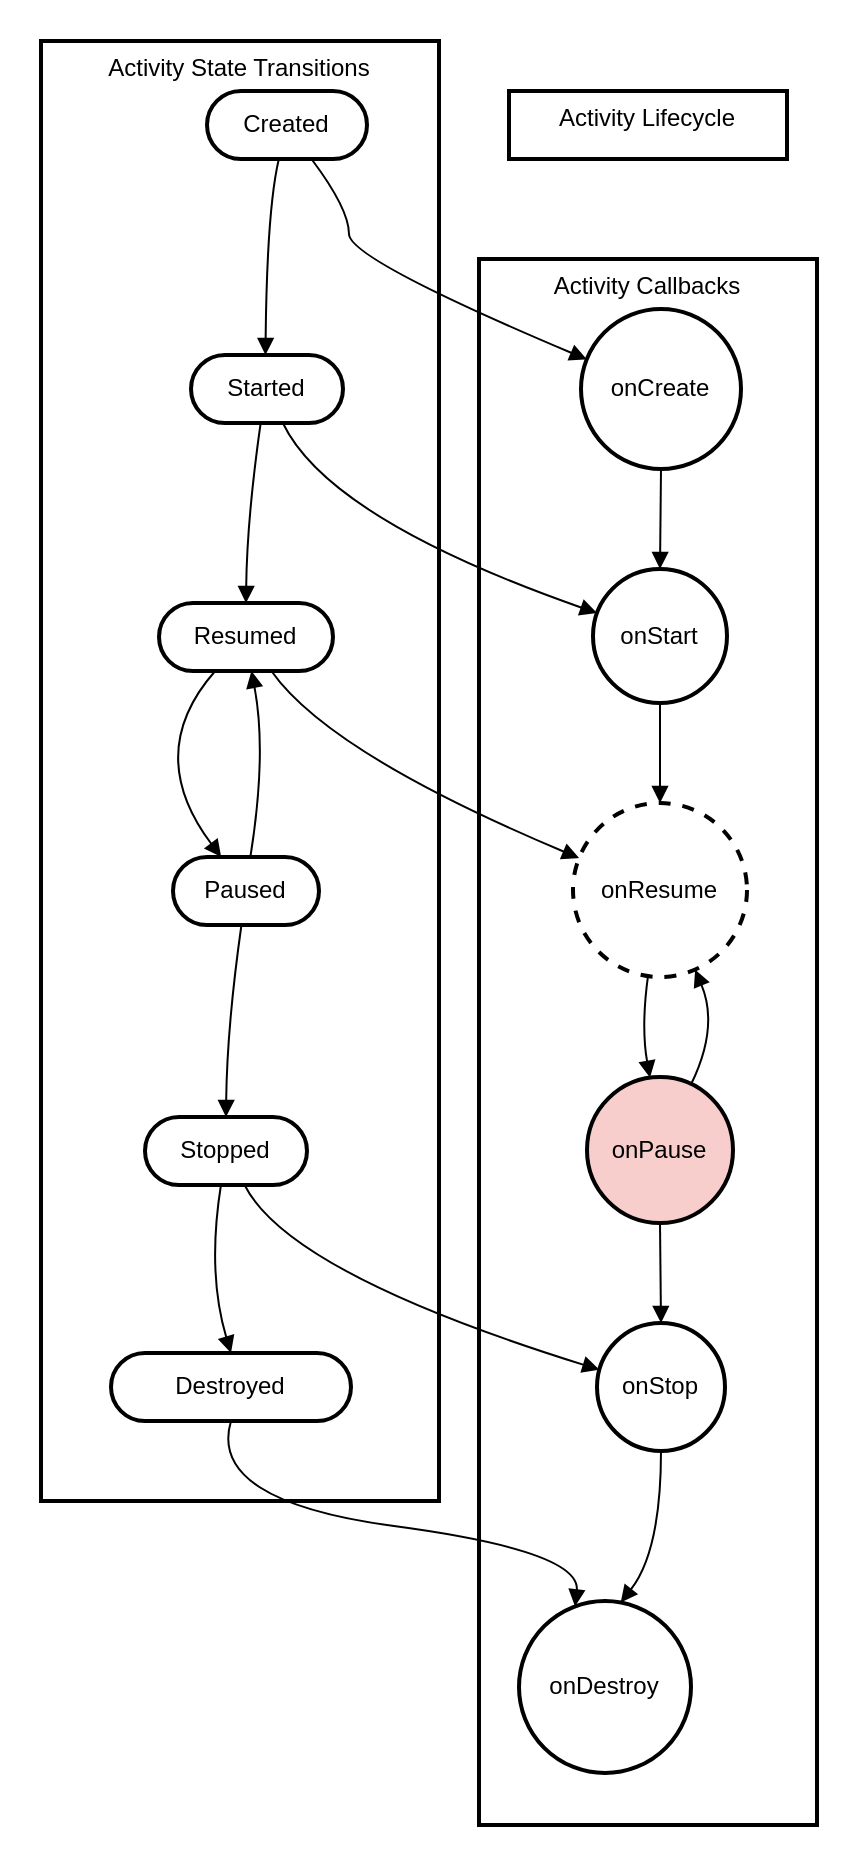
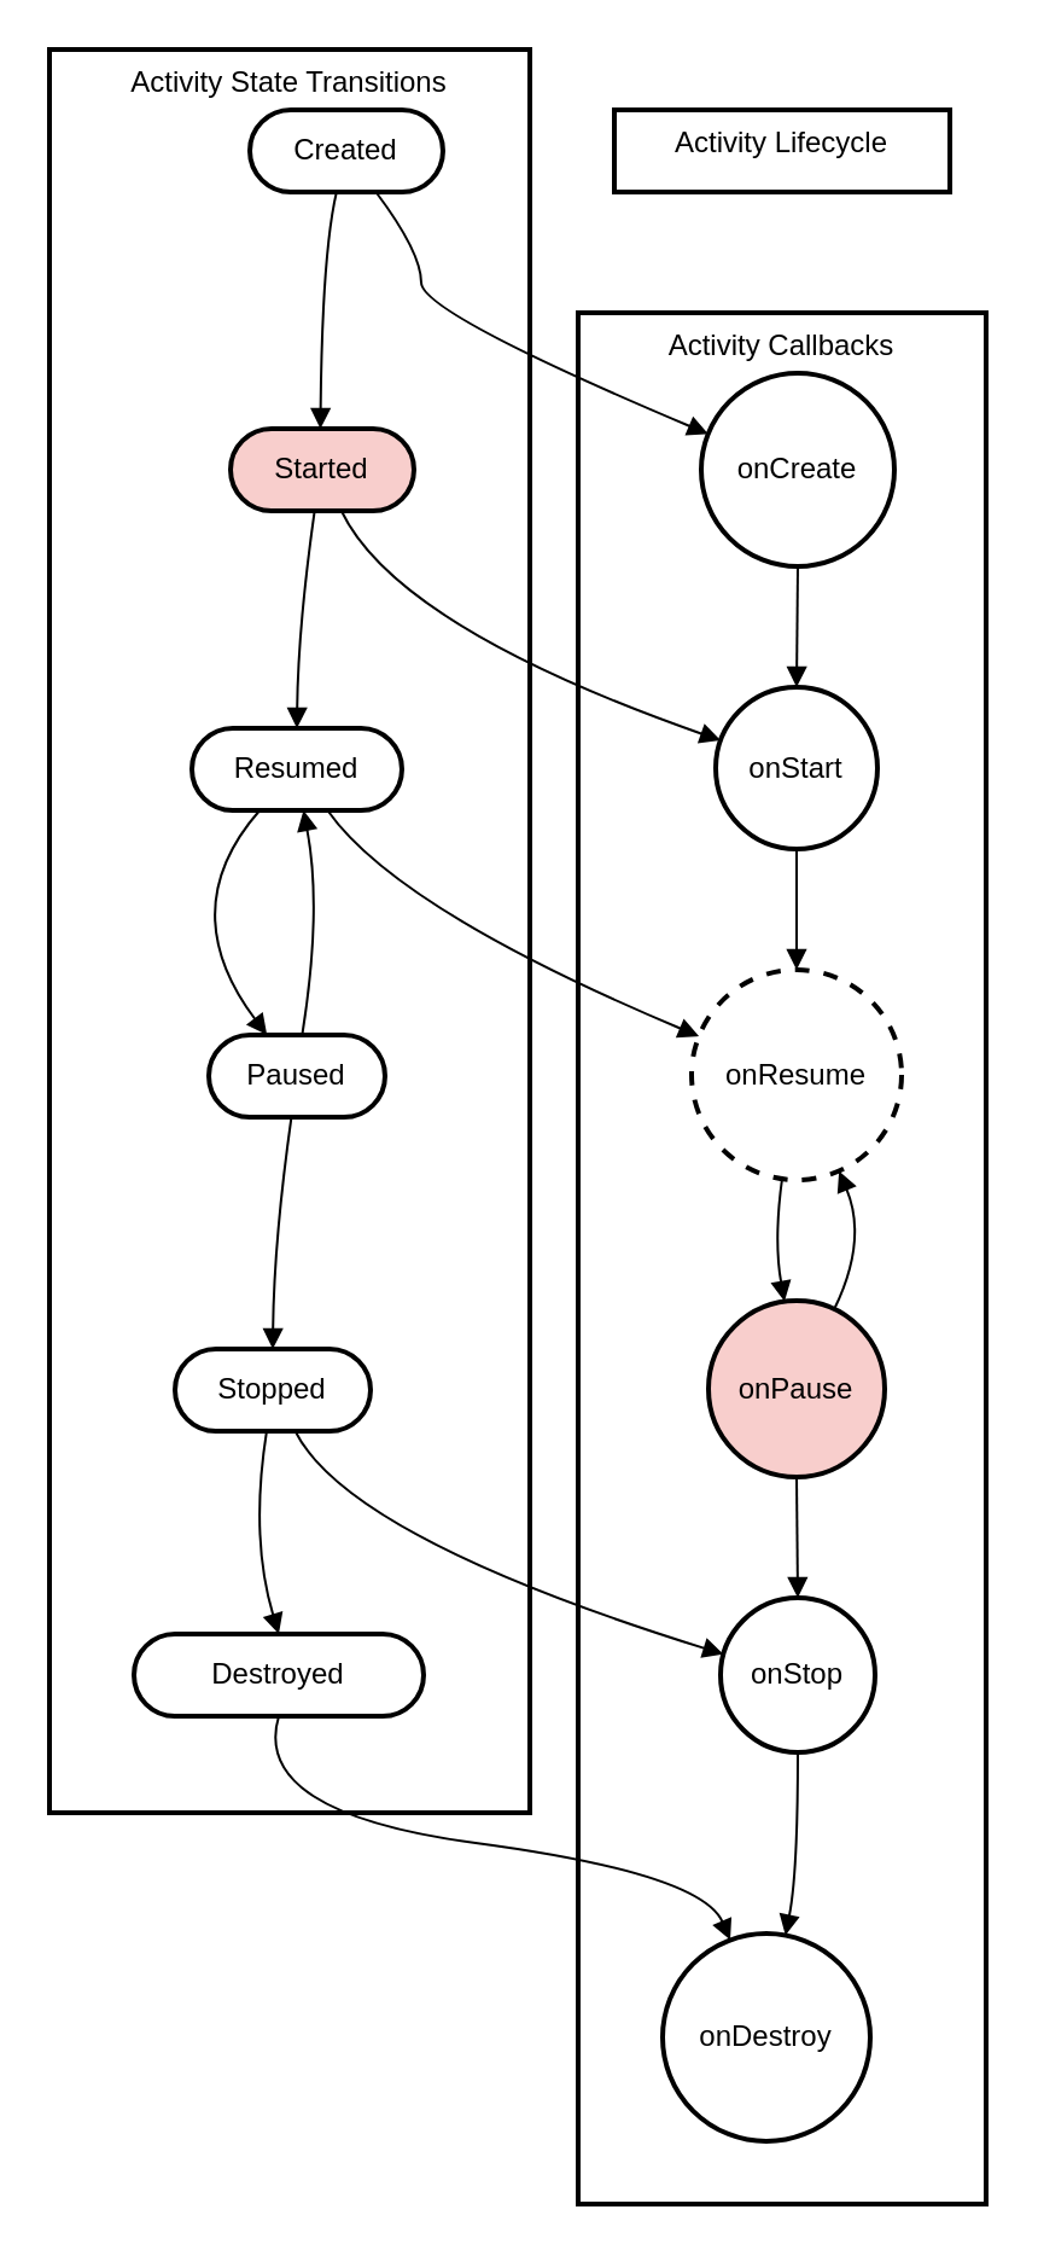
  <mxCell id="0" />
  <mxCell id="1" parent="0" />
  <mxCell id="2" value="Activity Callbacks" style="whiteSpace=wrap;strokeWidth=2;verticalAlign=top;" vertex="1" parent="1"><mxGeometry x="239" y="129" width="169" height="783" as="geometry" /></mxCell>
  <mxCell id="3" value="onCreate" style="ellipse;aspect=fixed;strokeWidth=2;whiteSpace=wrap;" vertex="1" parent="1"><mxGeometry x="290" y="154" width="80" height="80" as="geometry" /></mxCell>
  <mxCell id="4" value="onStart" style="ellipse;aspect=fixed;strokeWidth=2;whiteSpace=wrap;" vertex="1" parent="1"><mxGeometry x="296" y="284" width="67" height="67" as="geometry" /></mxCell>
  <mxCell id="5" value="onResume" style="ellipse;aspect=fixed;strokeWidth=2;whiteSpace=wrap;dashed=1;" vertex="1" parent="1"><mxGeometry x="286" y="401" width="87" height="87" as="geometry" /></mxCell>
  <mxCell id="6" value="onPause" style="ellipse;aspect=fixed;strokeWidth=2;whiteSpace=wrap;fillColor=#f8cecc;" vertex="1" parent="1"><mxGeometry x="293" y="538" width="73" height="73" as="geometry" /></mxCell>
  <mxCell id="7" value="onStop" style="ellipse;aspect=fixed;strokeWidth=2;whiteSpace=wrap;" vertex="1" parent="1"><mxGeometry x="298" y="661" width="64" height="64" as="geometry" /></mxCell>
- <mxCell id="8" value="onDestroy" style="ellipse;aspect=fixed;strokeWidth=2;whiteSpace=wrap;" vertex="1" parent="1"><mxGeometry x="259" y="800" width="86" height="86" as="geometry" /></mxCell>
+ <mxCell id="8" value="onDestroy" style="ellipse;aspect=fixed;strokeWidth=2;whiteSpace=wrap;" vertex="1" parent="1"><mxGeometry x="274" y="800" width="86" height="86" as="geometry" /></mxCell>
  <mxCell id="9" value="Activity State Transitions" style="whiteSpace=wrap;strokeWidth=2;verticalAlign=top;" vertex="1" parent="1"><mxGeometry width="199" height="730" as="geometry" x="20" y="20" /></mxCell>
  <mxCell id="10" value="Created" style="rounded=1;whiteSpace=wrap;arcSize=50;strokeWidth=2;" vertex="1" parent="1"><mxGeometry x="103" y="45" width="80" height="34" as="geometry" /></mxCell>
- <mxCell id="11" value="Started" style="rounded=1;whiteSpace=wrap;arcSize=50;strokeWidth=2;" vertex="1" parent="1"><mxGeometry x="95" y="177" width="76" height="34" as="geometry" /></mxCell>
+ <mxCell id="11" value="Started" style="rounded=1;whiteSpace=wrap;arcSize=50;strokeWidth=2;fillColor=#f8cecc;" vertex="1" parent="1"><mxGeometry x="95" y="177" width="76" height="34" as="geometry" /></mxCell>
  <mxCell id="12" value="Resumed" style="rounded=1;whiteSpace=wrap;arcSize=50;strokeWidth=2;" vertex="1" parent="1"><mxGeometry x="79" y="301" width="87" height="34" as="geometry" /></mxCell>
  <mxCell id="13" value="Paused" style="rounded=1;whiteSpace=wrap;arcSize=50;strokeWidth=2;" vertex="1" parent="1"><mxGeometry x="86" y="428" width="73" height="34" as="geometry" /></mxCell>
  <mxCell id="14" value="Stopped" style="rounded=1;whiteSpace=wrap;arcSize=50;strokeWidth=2;" vertex="1" parent="1"><mxGeometry x="72" y="558" width="81" height="34" as="geometry" /></mxCell>
  <mxCell id="15" value="Destroyed" style="rounded=1;whiteSpace=wrap;arcSize=50;strokeWidth=2;" vertex="1" parent="1"><mxGeometry x="55" y="676" width="120" height="34" as="geometry" /></mxCell>
  <mxCell id="16" value="Activity Lifecycle" style="whiteSpace=wrap;strokeWidth=2;verticalAlign=top;" vertex="1" parent="1"><mxGeometry x="254" y="45" width="139" height="34" as="geometry" /></mxCell>
  <mxCell id="17" value="" style="curved=1;startArrow=none;endArrow=block;exitX=0.45;exitY=0.99;entryX=0.49;entryY=0;" edge="1" parent="1" source="10" target="11"><mxGeometry relative="1" as="geometry"><Array as="points"><mxPoint x="133" y="104" /></Array></mxGeometry></mxCell>
  <mxCell id="18" value="" style="curved=1;startArrow=none;endArrow=block;exitX=0.46;exitY=0.98;entryX=0.5;entryY=-0.01;" edge="1" parent="1" source="11" target="12"><mxGeometry relative="1" as="geometry"><Array as="points"><mxPoint x="123" y="259" /></Array></mxGeometry></mxCell>
  <mxCell id="19" value="" style="curved=1;startArrow=none;endArrow=block;exitX=0.33;exitY=0.98;entryX=0.33;entryY=0;" edge="1" parent="1" source="12" target="13"><mxGeometry relative="1" as="geometry"><Array as="points"><mxPoint x="71" y="376" /></Array></mxGeometry></mxCell>
  <mxCell id="20" value="" style="curved=1;startArrow=none;endArrow=block;exitX=0.53;exitY=0;entryX=0.53;entryY=0.98;" edge="1" parent="1" source="13" target="12"><mxGeometry relative="1" as="geometry"><Array as="points"><mxPoint x="133" y="376" /></Array></mxGeometry></mxCell>
  <mxCell id="21" value="" style="curved=1;startArrow=none;endArrow=block;exitX=0.47;exitY=0.98;entryX=0.5;entryY=-0.01;" edge="1" parent="1" source="13" target="14"><mxGeometry relative="1" as="geometry"><Array as="points"><mxPoint x="113" y="513" /></Array></mxGeometry></mxCell>
  <mxCell id="22" value="" style="curved=1;startArrow=none;endArrow=block;exitX=0.47;exitY=0.98;entryX=0.5;entryY=0;" edge="1" parent="1" source="14" target="15"><mxGeometry relative="1" as="geometry"><Array as="points"><mxPoint x="103" y="636" /></Array></mxGeometry></mxCell>
  <mxCell id="23" value="" style="curved=1;startArrow=none;endArrow=block;exitX=0.65;exitY=0.99;entryX=-0.01;entryY=0.29;" edge="1" parent="1" source="10" target="3"><mxGeometry relative="1" as="geometry"><Array as="points"><mxPoint x="174" y="104" /><mxPoint x="174" y="129" /></Array></mxGeometry></mxCell>
  <mxCell id="24" value="" style="curved=1;startArrow=none;endArrow=block;exitX=0.6;exitY=0.98;entryX=0;entryY=0.32;" edge="1" parent="1" source="11" target="4"><mxGeometry relative="1" as="geometry"><Array as="points"><mxPoint x="164" y="259" /></Array></mxGeometry></mxCell>
  <mxCell id="25" value="" style="curved=1;startArrow=none;endArrow=block;exitX=0.64;exitY=0.98;entryX=0;entryY=0.3;" edge="1" parent="1" source="12" target="5"><mxGeometry relative="1" as="geometry"><Array as="points"><mxPoint x="164" y="376" /></Array></mxGeometry></mxCell>
  <mxCell id="26" value="" style="curved=1;startArrow=none;endArrow=block;exitX=0.61;exitY=0.98;entryX=0;entryY=0.35;" edge="1" parent="1" source="14" target="7"><mxGeometry relative="1" as="geometry"><Array as="points"><mxPoint x="144" y="636" /></Array></mxGeometry></mxCell>
  <mxCell id="27" value="" style="curved=1;startArrow=none;endArrow=block;exitX=0.5;exitY=0.99;entryX=0.31;entryY=0;" edge="1" parent="1" source="15" target="8"><mxGeometry relative="1" as="geometry"><Array as="points"><mxPoint x="103" y="750" /><mxPoint x="290" y="775" /></Array></mxGeometry></mxCell>
  <mxCell id="28" value="" style="curved=1;startArrow=none;endArrow=block;exitX=0.5;exitY=1;entryX=0.5;entryY=0;" edge="1" parent="1" source="3" target="4"><mxGeometry relative="1" as="geometry"><Array as="points" /></mxGeometry></mxCell>
  <mxCell id="29" value="" style="curved=1;startArrow=none;endArrow=block;exitX=0.5;exitY=1;entryX=0.5;entryY=0;" edge="1" parent="1" source="4" target="5"><mxGeometry relative="1" as="geometry"><Array as="points" /></mxGeometry></mxCell>
  <mxCell id="30" value="" style="curved=1;startArrow=none;endArrow=block;exitX=0.43;exitY=1;entryX=0.42;entryY=0;" edge="1" parent="1" source="5" target="6"><mxGeometry relative="1" as="geometry"><Array as="points"><mxPoint x="320" y="513" /></Array></mxGeometry></mxCell>
  <mxCell id="31" value="" style="curved=1;startArrow=none;endArrow=block;exitX=0.74;exitY=0;entryX=0.72;entryY=1;" edge="1" parent="1" source="6" target="5"><mxGeometry relative="1" as="geometry"><Array as="points"><mxPoint x="359" y="513" /></Array></mxGeometry></mxCell>
  <mxCell id="32" value="" style="curved=1;startArrow=none;endArrow=block;exitX=0.5;exitY=1;entryX=0.5;entryY=0;" edge="1" parent="1" source="6" target="7"><mxGeometry relative="1" as="geometry"><Array as="points" /></mxGeometry></mxCell>
  <mxCell id="33" value="" style="curved=1;startArrow=none;endArrow=block;exitX=0.5;exitY=1;entryX=0.6;entryY=0;" edge="1" parent="1" source="7" target="8"><mxGeometry relative="1" as="geometry"><Array as="points"><mxPoint x="330" y="775" /></Array></mxGeometry></mxCell>
